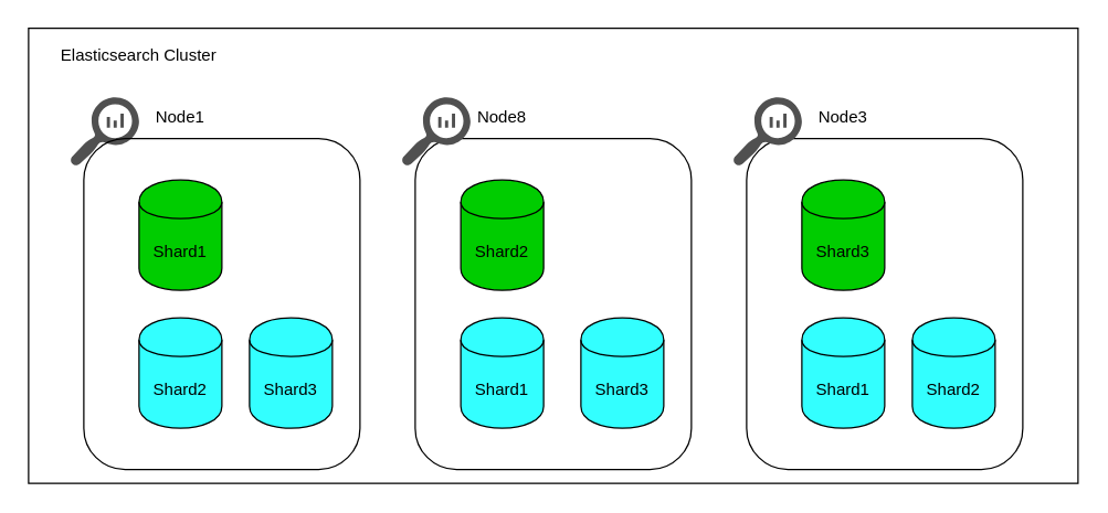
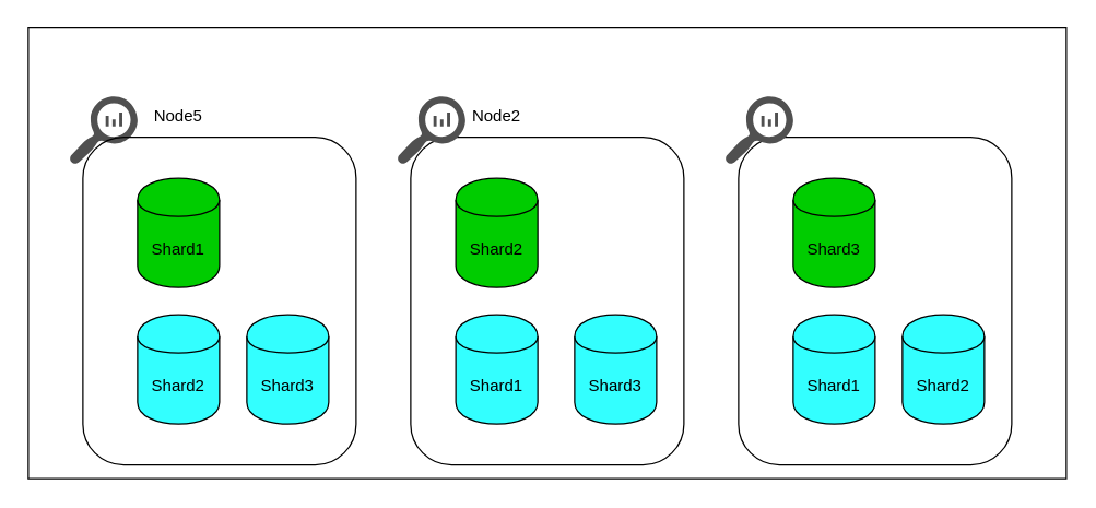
  <mxCell id="0" />
  <mxCell id="1" parent="0" />
  <mxCell id="2" value="" style="rounded=0;whiteSpace=wrap;html=1;fillColor=none;" vertex="1" parent="1"><mxGeometry x="20" y="20" width="760" height="330" as="geometry" /></mxCell>
  <mxCell id="3" value="" style="pointerEvents=1;shadow=0;dashed=0;html=1;strokeColor=none;labelPosition=center;verticalLabelPosition=bottom;verticalAlign=top;align=center;fillColor=#505050;shape=mxgraph.mscae.oms.log_search" vertex="1" parent="1"><mxGeometry x="50" y="70" width="50" height="50" as="geometry" /></mxCell>
  <mxCell id="4" value="" style="rounded=1;whiteSpace=wrap;html=1;fillColor=none;" vertex="1" parent="1"><mxGeometry x="60" y="100" width="200" height="240" as="geometry" /></mxCell>
  <mxCell id="5" value="" style="rounded=1;whiteSpace=wrap;html=1;fillColor=none;" vertex="1" parent="1"><mxGeometry x="300" y="100" width="200" height="240" as="geometry" /></mxCell>
  <mxCell id="6" value="" style="rounded=1;whiteSpace=wrap;html=1;fillColor=none;" vertex="1" parent="1"><mxGeometry x="540" y="100" width="200" height="240" as="geometry" /></mxCell>
  <mxCell id="7" value="" style="pointerEvents=1;shadow=0;dashed=0;html=1;strokeColor=none;labelPosition=center;verticalLabelPosition=bottom;verticalAlign=top;align=center;fillColor=#505050;shape=mxgraph.mscae.oms.log_search" vertex="1" parent="1"><mxGeometry x="290" y="70" width="50" height="50" as="geometry" /></mxCell>
  <mxCell id="8" value="" style="pointerEvents=1;shadow=0;dashed=0;html=1;strokeColor=none;labelPosition=center;verticalLabelPosition=bottom;verticalAlign=top;align=center;fillColor=#505050;shape=mxgraph.mscae.oms.log_search" vertex="1" parent="1"><mxGeometry x="530" y="70" width="50" height="50" as="geometry" /></mxCell>
  <mxCell id="9" value="Shard1" style="shape=cylinder;whiteSpace=wrap;html=1;boundedLbl=1;backgroundOutline=1;fillColor=#00CC00;" vertex="1" parent="1"><mxGeometry x="100" y="130" width="60" height="80" as="geometry" /></mxCell>
  <mxCell id="10" value="Shard1" style="shape=cylinder;whiteSpace=wrap;html=1;boundedLbl=1;backgroundOutline=1;fillColor=#33FFFF;" vertex="1" parent="1"><mxGeometry x="333" y="230" width="60" height="80" as="geometry" /></mxCell>
  <mxCell id="11" value="Shard1" style="shape=cylinder;whiteSpace=wrap;html=1;boundedLbl=1;backgroundOutline=1;fillColor=#33FFFF;" vertex="1" parent="1"><mxGeometry x="580" y="230" width="60" height="80" as="geometry" /></mxCell>
  <mxCell id="12" value="Shard2" style="shape=cylinder;whiteSpace=wrap;html=1;boundedLbl=1;backgroundOutline=1;fillColor=#33FFFF;" vertex="1" parent="1"><mxGeometry x="100" y="230" width="60" height="80" as="geometry" /></mxCell>
  <mxCell id="13" value="Shard2" style="shape=cylinder;whiteSpace=wrap;html=1;boundedLbl=1;backgroundOutline=1;fillColor=#00CC00;" vertex="1" parent="1"><mxGeometry x="333" y="130" width="60" height="80" as="geometry" /></mxCell>
  <mxCell id="14" value="Shard2" style="shape=cylinder;whiteSpace=wrap;html=1;boundedLbl=1;backgroundOutline=1;fillColor=#33FFFF;" vertex="1" parent="1"><mxGeometry x="660" y="230" width="60" height="80" as="geometry" /></mxCell>
  <mxCell id="15" value="Shard3" style="shape=cylinder;whiteSpace=wrap;html=1;boundedLbl=1;backgroundOutline=1;fillColor=#33FFFF;" vertex="1" parent="1"><mxGeometry x="180" y="230" width="60" height="80" as="geometry" /></mxCell>
  <mxCell id="16" value="Shard3" style="shape=cylinder;whiteSpace=wrap;html=1;boundedLbl=1;backgroundOutline=1;fillColor=#33FFFF;" vertex="1" parent="1"><mxGeometry x="420" y="230" width="60" height="80" as="geometry" /></mxCell>
  <mxCell id="17" value="Shard3" style="shape=cylinder;whiteSpace=wrap;html=1;boundedLbl=1;backgroundOutline=1;fillColor=#00CC00;" vertex="1" parent="1"><mxGeometry x="580" y="130" width="60" height="80" as="geometry" /></mxCell>
- <mxCell id="18" value="Elasticsearch Cluster" style="text;html=1;strokeColor=none;fillColor=none;align=center;verticalAlign=middle;whiteSpace=wrap;rounded=0;" vertex="1" parent="1"><mxGeometry x="40" y="30" width="120" height="20" as="geometry" /></mxCell>
- <mxCell id="19" value="Node1" style="text;html=1;strokeColor=none;fillColor=none;align=center;verticalAlign=middle;whiteSpace=wrap;rounded=0;" vertex="1" parent="1"><mxGeometry x="110" y="75" width="40" height="20" as="geometry" /></mxCell>
- <mxCell id="20" value="Node8" style="text;html=1;strokeColor=none;fillColor=none;align=center;verticalAlign=middle;whiteSpace=wrap;rounded=0;" vertex="1" parent="1"><mxGeometry x="343" y="75" width="40" height="20" as="geometry" /></mxCell>
- <mxCell id="21" value="Node3" style="text;html=1;strokeColor=none;fillColor=none;align=center;verticalAlign=middle;whiteSpace=wrap;rounded=0;" vertex="1" parent="1"><mxGeometry x="590" y="75" width="40" height="20" as="geometry" /></mxCell>
+ <mxCell id="19" value="Node5" style="text;html=1;strokeColor=none;fillColor=none;align=center;verticalAlign=middle;whiteSpace=wrap;rounded=0;" vertex="1" parent="1"><mxGeometry x="110" y="75" width="40" height="20" as="geometry" /></mxCell>
+ <mxCell id="20" value="Node2" style="text;html=1;strokeColor=none;fillColor=none;align=center;verticalAlign=middle;whiteSpace=wrap;rounded=0;" vertex="1" parent="1"><mxGeometry x="343" y="75" width="40" height="20" as="geometry" /></mxCell>
